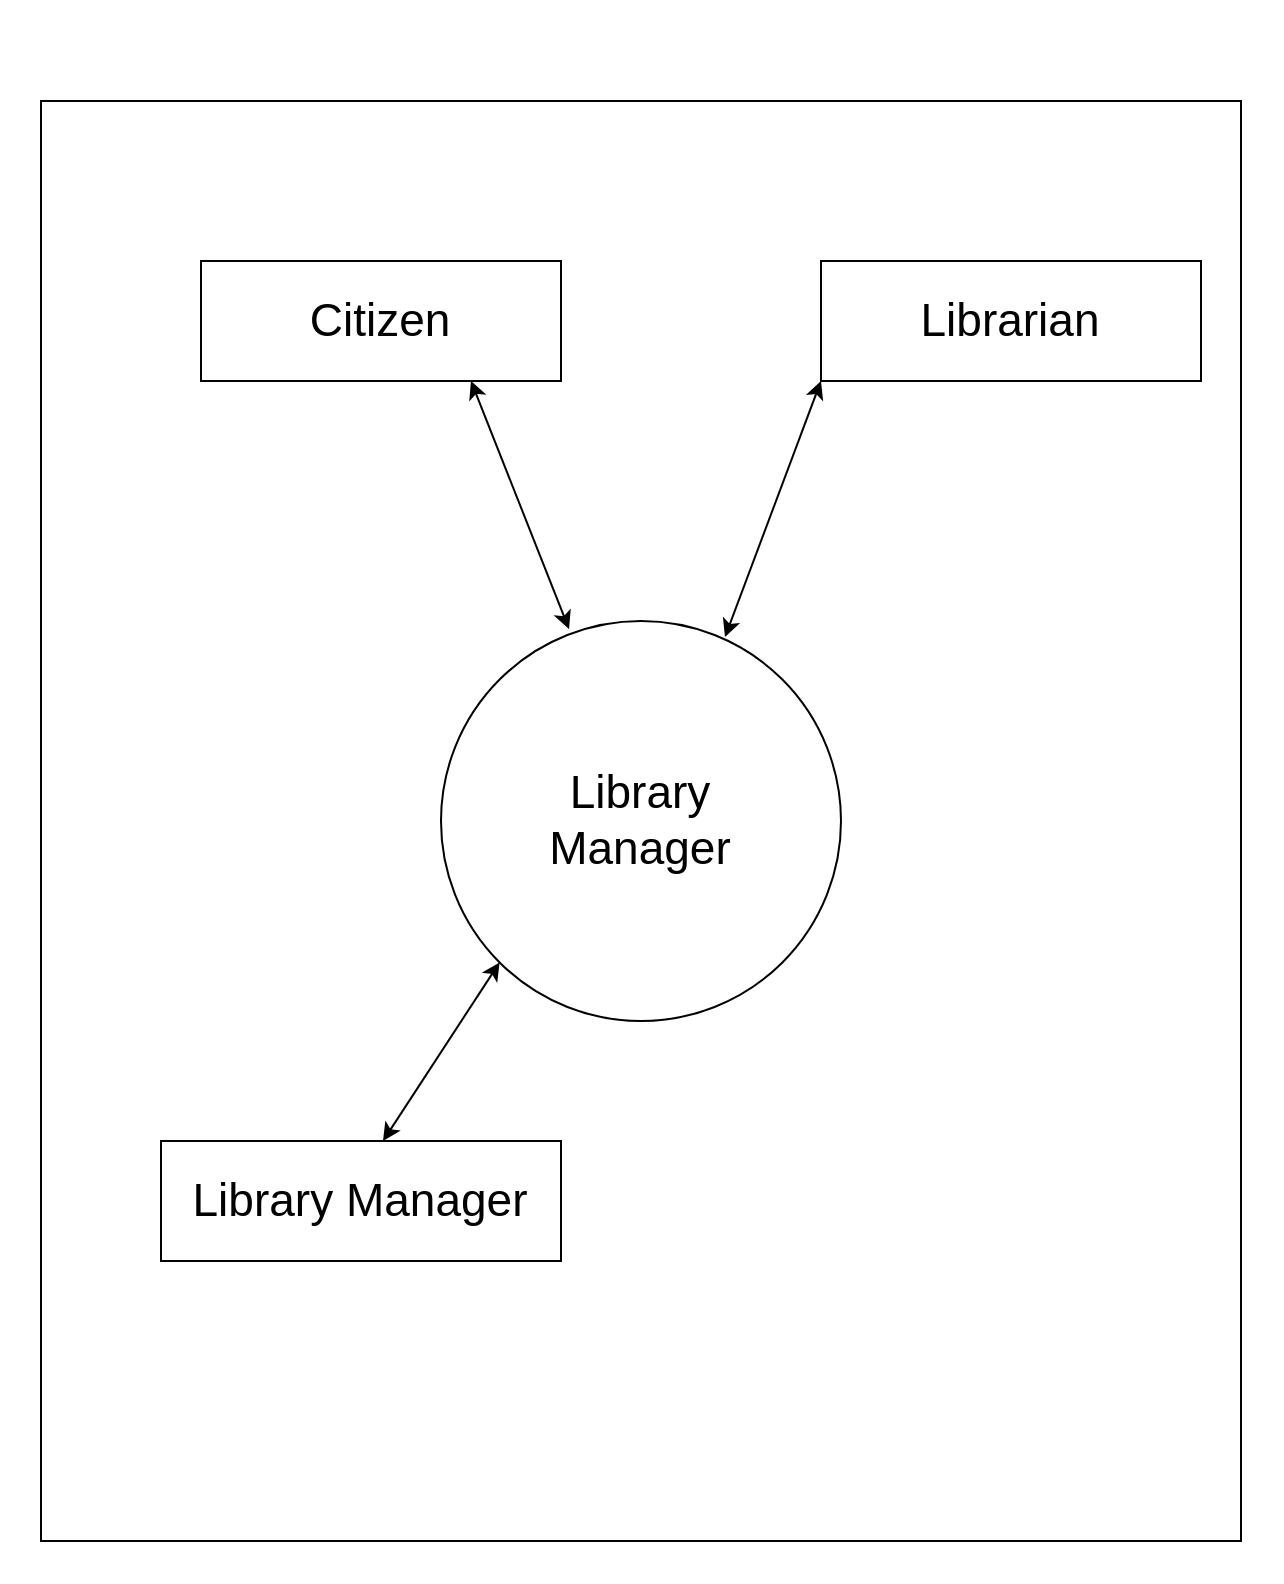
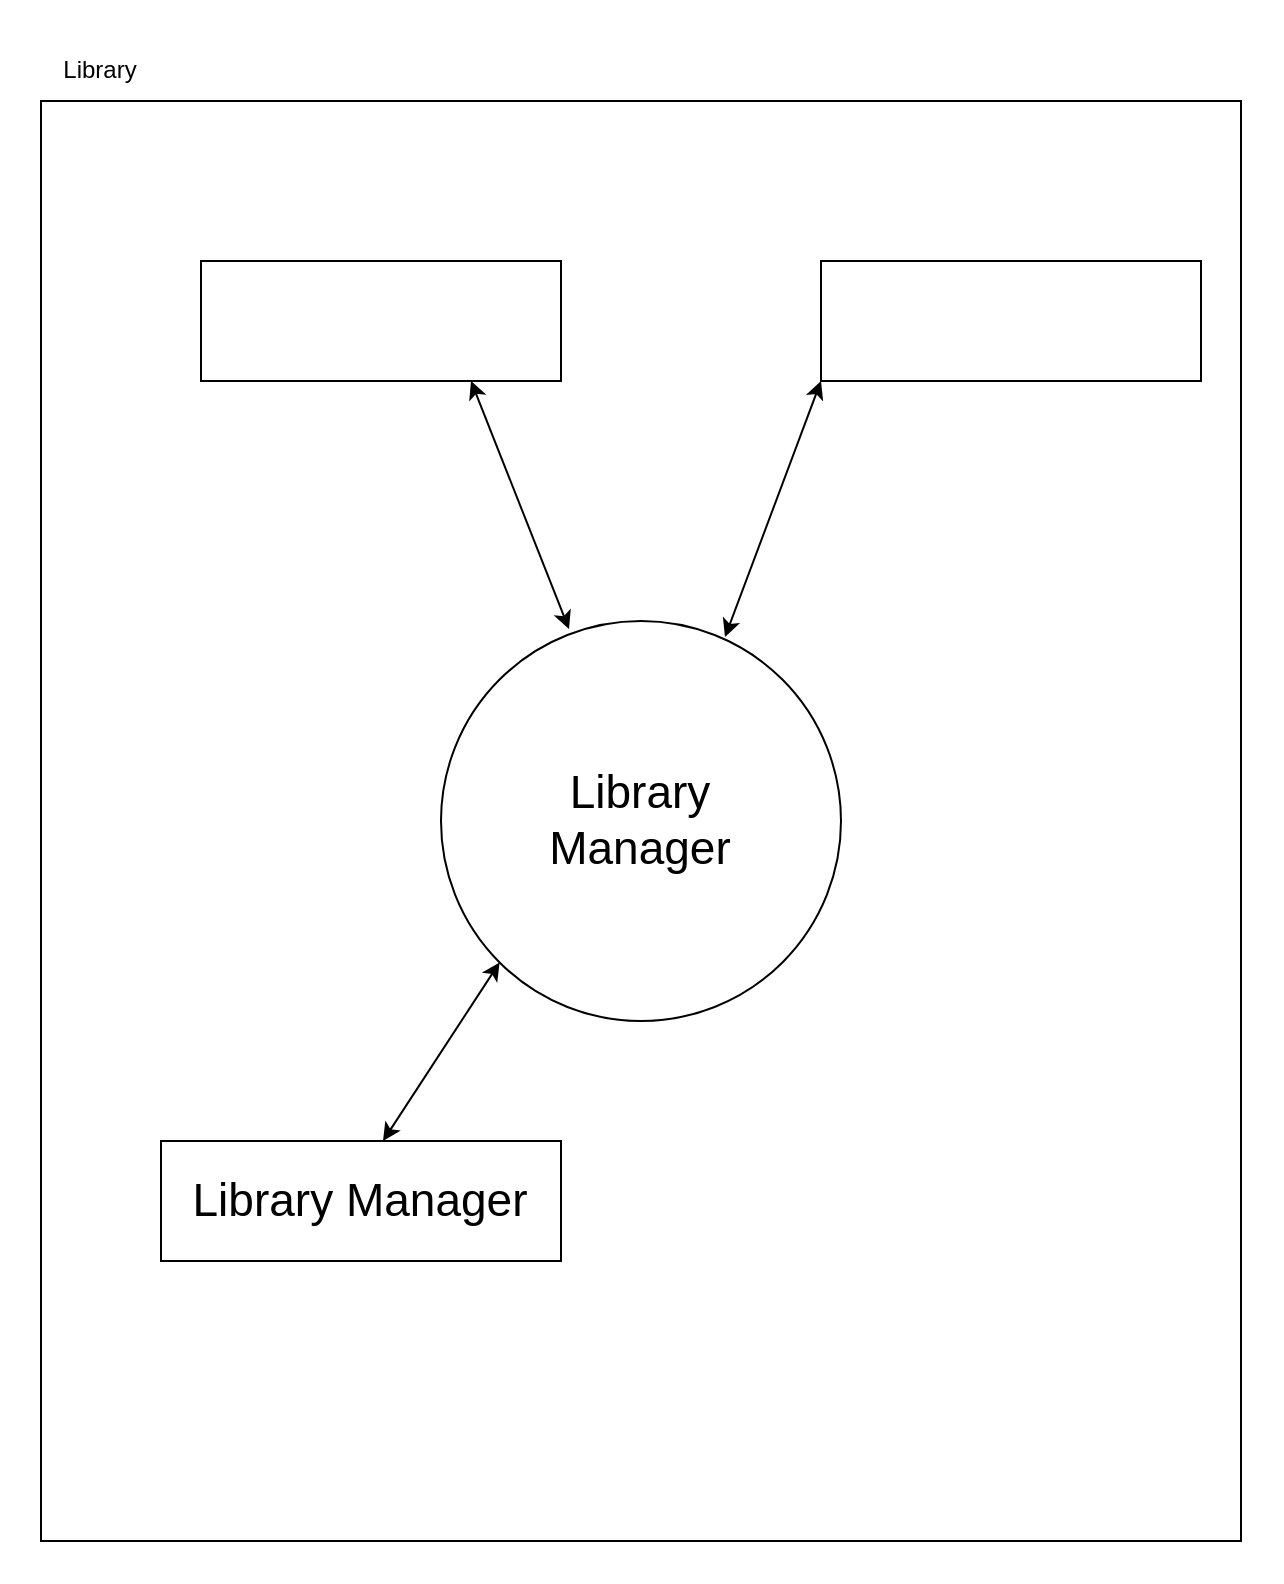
  <mxCell id="0" />
  <mxCell id="1" parent="0" />
  <mxCell id="2" value="" style="whiteSpace=wrap;html=1;" vertex="1" parent="1"><mxGeometry x="20" y="50" width="600" height="720" as="geometry" /></mxCell>
+ <mxCell id="3" value="Library" style="text;html=1;strokeColor=none;fillColor=none;align=center;verticalAlign=middle;whiteSpace=wrap;rounded=0;" vertex="1" parent="1"><mxGeometry x="20" y="20" width="60" height="30" as="geometry" /></mxCell>
  <mxCell id="4" value="" style="ellipse;whiteSpace=wrap;html=1;aspect=fixed;" vertex="1" parent="1"><mxGeometry x="220" y="310" width="200" height="200" as="geometry" /></mxCell>
  <mxCell id="5" value="Library Manager" style="text;html=1;strokeColor=none;fillColor=none;align=center;verticalAlign=middle;whiteSpace=wrap;rounded=0;fontSize=23;" vertex="1" parent="1"><mxGeometry x="255" y="366.5" width="130" height="87" as="geometry" /></mxCell>
  <mxCell id="6" value="" style="whiteSpace=wrap;html=1;fontSize=23;" vertex="1" parent="1"><mxGeometry x="100" y="130" width="180" height="60" as="geometry" /></mxCell>
- <mxCell id="7" value="Citizen" style="text;html=1;strokeColor=none;fillColor=none;align=center;verticalAlign=middle;whiteSpace=wrap;rounded=0;fontSize=23;" vertex="1" parent="1"><mxGeometry x="110" y="145" width="160" height="30" as="geometry" /></mxCell>
  <mxCell id="8" value="" style="endArrow=classic;startArrow=classic;html=1;rounded=0;fontSize=23;entryX=0.75;entryY=1;entryDx=0;entryDy=0;exitX=0.32;exitY=0.02;exitDx=0;exitDy=0;exitPerimeter=0;" edge="1" parent="1" source="4" target="6"><mxGeometry width="50" height="50" relative="1" as="geometry"><mxPoint x="240" y="280" as="sourcePoint" /><mxPoint x="290" y="230" as="targetPoint" /></mxGeometry></mxCell>
  <mxCell id="9" value="" style="rounded=0;whiteSpace=wrap;html=1;fontSize=23;" vertex="1" parent="1"><mxGeometry x="410" y="130" width="190" height="60" as="geometry" /></mxCell>
- <mxCell id="10" value="Librarian" style="text;html=1;strokeColor=none;fillColor=none;align=center;verticalAlign=middle;whiteSpace=wrap;rounded=0;fontSize=23;" vertex="1" parent="1"><mxGeometry x="450" y="145" width="110" height="30" as="geometry" /></mxCell>
  <mxCell id="11" value="" style="endArrow=classic;startArrow=classic;html=1;rounded=0;fontSize=23;entryX=0;entryY=1;entryDx=0;entryDy=0;exitX=0.71;exitY=0.04;exitDx=0;exitDy=0;exitPerimeter=0;" edge="1" parent="1" source="4" target="9"><mxGeometry width="50" height="50" relative="1" as="geometry"><mxPoint x="360" y="270" as="sourcePoint" /><mxPoint x="410" y="220" as="targetPoint" /></mxGeometry></mxCell>
  <mxCell id="12" value="" style="rounded=0;whiteSpace=wrap;html=1;fontSize=23;" vertex="1" parent="1"><mxGeometry x="80" y="570" width="200" height="60" as="geometry" /></mxCell>
  <mxCell id="13" value="Library Manager" style="text;html=1;strokeColor=none;fillColor=none;align=center;verticalAlign=middle;whiteSpace=wrap;rounded=0;fontSize=23;" vertex="1" parent="1"><mxGeometry x="90" y="585" width="180" height="30" as="geometry" /></mxCell>
  <mxCell id="14" value="" style="endArrow=classic;startArrow=classic;html=1;rounded=0;fontSize=23;entryX=0;entryY=1;entryDx=0;entryDy=0;exitX=0.555;exitY=0;exitDx=0;exitDy=0;exitPerimeter=0;" edge="1" parent="1" source="12" target="4"><mxGeometry width="50" height="50" relative="1" as="geometry"><mxPoint x="170" y="540" as="sourcePoint" /><mxPoint x="220" y="490" as="targetPoint" /></mxGeometry></mxCell>
